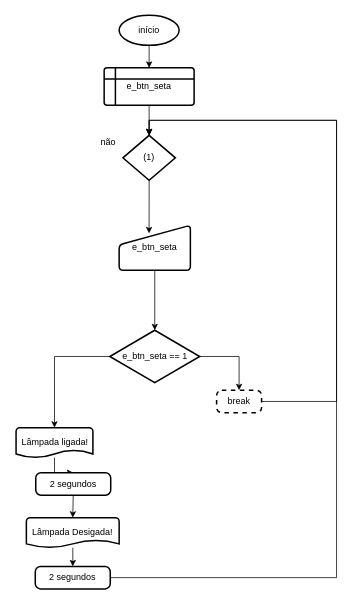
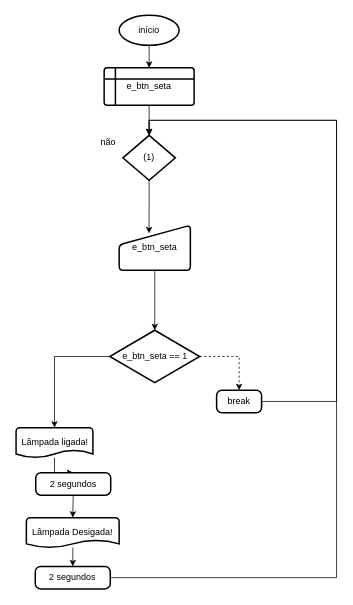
  <mxCell id="0" />
  <mxCell id="1" parent="0" />
  <mxCell id="2" style="edgeStyle=orthogonalEdgeStyle;rounded=0;orthogonalLoop=1;jettySize=auto;html=1;exitX=0.5;exitY=1;exitDx=0;exitDy=0;exitPerimeter=0;entryX=0.5;entryY=0;entryDx=0;entryDy=0;" edge="1" parent="1" source="3" target="5"><mxGeometry relative="1" as="geometry" /></mxCell>
  <mxCell id="3" value="início" style="strokeWidth=2;html=1;shape=mxgraph.flowchart.start_1;whiteSpace=wrap;" vertex="1" parent="1"><mxGeometry x="158" y="20" width="80" height="40" as="geometry" /></mxCell>
  <mxCell id="4" style="edgeStyle=orthogonalEdgeStyle;rounded=0;orthogonalLoop=1;jettySize=auto;html=1;exitX=0.5;exitY=1;exitDx=0;exitDy=0;entryX=0.5;entryY=0;entryDx=0;entryDy=0;entryPerimeter=0;" edge="1" parent="1" source="5" target="7"><mxGeometry relative="1" as="geometry" /></mxCell>
  <mxCell id="5" value="e_btn_seta" style="shape=internalStorage;whiteSpace=wrap;html=1;dx=15;dy=15;rounded=1;arcSize=8;strokeWidth=2;" vertex="1" parent="1"><mxGeometry x="138" y="90" width="120" height="50" as="geometry" /></mxCell>
  <mxCell id="6" style="edgeStyle=orthogonalEdgeStyle;rounded=0;orthogonalLoop=1;jettySize=auto;html=1;exitX=0.5;exitY=1;exitDx=0;exitDy=0;exitPerimeter=0;entryX=0.42;entryY=0.18;entryDx=0;entryDy=0;entryPerimeter=0;" edge="1" parent="1" source="7" target="9"><mxGeometry relative="1" as="geometry" /></mxCell>
  <mxCell id="7" value="(1)" style="strokeWidth=2;html=1;shape=mxgraph.flowchart.decision;whiteSpace=wrap;" vertex="1" parent="1"><mxGeometry x="163" y="180" width="70" height="60" as="geometry" /></mxCell>
  <mxCell id="8" style="edgeStyle=orthogonalEdgeStyle;rounded=0;orthogonalLoop=1;jettySize=auto;html=1;exitX=0.5;exitY=1;exitDx=0;exitDy=0;entryX=0.5;entryY=0;entryDx=0;entryDy=0;entryPerimeter=0;" edge="1" parent="1" source="9" target="12"><mxGeometry relative="1" as="geometry" /></mxCell>
  <mxCell id="9" value="e_btn_seta" style="html=1;strokeWidth=2;shape=manualInput;whiteSpace=wrap;rounded=1;size=26;arcSize=11;" vertex="1" parent="1"><mxGeometry x="158" y="300" width="95" height="60" as="geometry" /></mxCell>
- <mxCell id="10" style="edgeStyle=orthogonalEdgeStyle;rounded=0;orthogonalLoop=1;jettySize=auto;html=1;" edge="1" parent="1" source="12" target="15"><mxGeometry relative="1" as="geometry"><mxPoint x="338" y="570" as="targetPoint" /></mxGeometry></mxCell>
+ <mxCell id="10" style="edgeStyle=orthogonalEdgeStyle;rounded=0;orthogonalLoop=1;jettySize=auto;html=1;dashed=1;" edge="1" parent="1" source="12" target="15"><mxGeometry relative="1" as="geometry"><mxPoint x="338" y="570" as="targetPoint" /></mxGeometry></mxCell>
  <mxCell id="11" style="edgeStyle=orthogonalEdgeStyle;rounded=0;orthogonalLoop=1;jettySize=auto;html=1;exitX=0;exitY=0.5;exitDx=0;exitDy=0;exitPerimeter=0;entryX=0.5;entryY=0;entryDx=0;entryDy=0;entryPerimeter=0;" edge="1" parent="1" source="12" target="18"><mxGeometry relative="1" as="geometry"><mxPoint x="95.5" y="540" as="targetPoint" /></mxGeometry></mxCell>
  <mxCell id="12" value="e_btn_seta == 1" style="strokeWidth=2;html=1;shape=mxgraph.flowchart.decision;whiteSpace=wrap;" vertex="1" parent="1"><mxGeometry x="145.5" y="440" width="120" height="70" as="geometry" /></mxCell>
  <mxCell id="13" value="não" style="text;html=1;align=center;verticalAlign=middle;resizable=0;points=[];autosize=1;strokeColor=none;" vertex="1" parent="1"><mxGeometry x="123" y="180" width="40" height="20" as="geometry" /></mxCell>
  <mxCell id="14" style="edgeStyle=orthogonalEdgeStyle;rounded=0;orthogonalLoop=1;jettySize=auto;html=1;exitX=1;exitY=0.5;exitDx=0;exitDy=0;entryX=0.5;entryY=0;entryDx=0;entryDy=0;entryPerimeter=0;" edge="1" parent="1" source="15" target="7"><mxGeometry relative="1" as="geometry"><mxPoint x="398" y="280" as="targetPoint" /><Array as="points"><mxPoint x="448" y="535" /><mxPoint x="448" y="160" /><mxPoint x="198" y="160" /></Array></mxGeometry></mxCell>
- <mxCell id="15" value="break" style="rounded=1;whiteSpace=wrap;html=1;absoluteArcSize=1;arcSize=14;strokeWidth=2;dashed=1;" vertex="1" parent="1"><mxGeometry x="288" y="520" width="60" height="30" as="geometry" /></mxCell>
+ <mxCell id="15" value="break" style="rounded=1;whiteSpace=wrap;html=1;absoluteArcSize=1;arcSize=14;strokeWidth=2;" vertex="1" parent="1"><mxGeometry x="288" y="520" width="60" height="30" as="geometry" /></mxCell>
  <mxCell id="16" style="edgeStyle=orthogonalEdgeStyle;rounded=0;orthogonalLoop=1;jettySize=auto;html=1;entryX=0.5;entryY=0;entryDx=0;entryDy=0;entryPerimeter=0;exitX=1;exitY=0.5;exitDx=0;exitDy=0;" edge="1" parent="1" source="23" target="7"><mxGeometry relative="1" as="geometry"><mxPoint x="228" y="690" as="sourcePoint" /><Array as="points"><mxPoint x="448" y="770" /><mxPoint x="448" y="160" /><mxPoint x="198" y="160" /></Array></mxGeometry></mxCell>
  <mxCell id="17" style="edgeStyle=orthogonalEdgeStyle;rounded=0;orthogonalLoop=1;jettySize=auto;html=1;entryX=0.5;entryY=0;entryDx=0;entryDy=0;" edge="1" parent="1" source="18" target="20"><mxGeometry relative="1" as="geometry" /></mxCell>
  <mxCell id="18" value="Lâmpada ligada!" style="strokeWidth=2;html=1;shape=mxgraph.flowchart.document2;whiteSpace=wrap;size=0.25;" vertex="1" parent="1"><mxGeometry x="20.5" y="570" width="102.5" height="40" as="geometry" /></mxCell>
  <mxCell id="19" style="edgeStyle=orthogonalEdgeStyle;rounded=0;orthogonalLoop=1;jettySize=auto;html=1;exitX=0.5;exitY=1;exitDx=0;exitDy=0;entryX=0.5;entryY=0;entryDx=0;entryDy=0;entryPerimeter=0;" edge="1" parent="1" source="20" target="22"><mxGeometry relative="1" as="geometry" /></mxCell>
  <mxCell id="20" value="2 segundos" style="rounded=1;whiteSpace=wrap;html=1;absoluteArcSize=1;arcSize=14;strokeWidth=2;" vertex="1" parent="1"><mxGeometry x="46.75" y="630" width="100" height="30" as="geometry" /></mxCell>
  <mxCell id="21" style="edgeStyle=orthogonalEdgeStyle;rounded=0;orthogonalLoop=1;jettySize=auto;html=1;entryX=0.5;entryY=0;entryDx=0;entryDy=0;" edge="1" parent="1" source="22" target="23"><mxGeometry relative="1" as="geometry" /></mxCell>
  <mxCell id="22" value="Lâmpada Desigada!" style="strokeWidth=2;html=1;shape=mxgraph.flowchart.document2;whiteSpace=wrap;size=0.25;" vertex="1" parent="1"><mxGeometry x="34.25" y="690" width="123.75" height="40" as="geometry" /></mxCell>
  <mxCell id="23" value="2 segundos" style="rounded=1;whiteSpace=wrap;html=1;absoluteArcSize=1;arcSize=14;strokeWidth=2;" vertex="1" parent="1"><mxGeometry x="46.13" y="755" width="100" height="30" as="geometry" /></mxCell>
